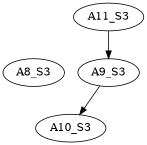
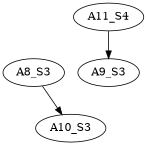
  digraph {
    A8_S3
    A9_S3
    A10_S3
-   A11_S3
-   A9_S3 -> A10_S3
+   A11_S3 [label=A11_S4]
+   A8_S3 -> A10_S3
    A11_S3 -> A9_S3
  }
